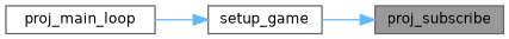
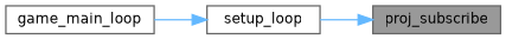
  digraph {
    rankdir=RL
    node [color=grey40 fillcolor=white fontname=Helvetica fontsize=10 shape=box style=filled]
    edge [color=steelblue1 dir=back fontname=Helvetica fontsize=10 labelfontname=Helvetica labelfontsize=10 style=solid]
    n1 [color=gray40 fillcolor=grey60 fontcolor=black height=0.2 label=proj_subscribe width=0.4]
-   n2 [height=0.2 label=setup_game width=0.4]
-   n3 [height=0.2 label=proj_main_loop width=0.4]
+   n2 [height=0.2 label=setup_loop width=0.4]
+   n3 [height=0.2 label=game_main_loop width=0.4]
    n1 -> n2
    n2 -> n3
  }
